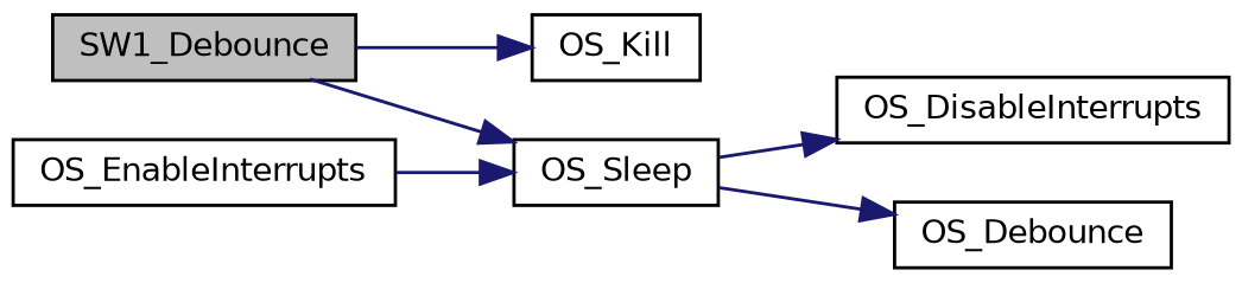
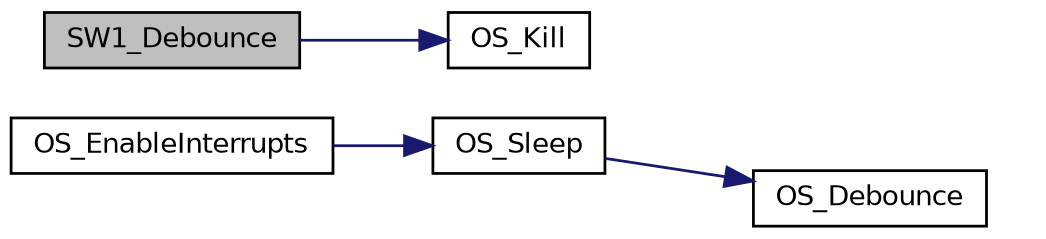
  digraph {
    rankdir=LR
    node [color=black fillcolor=white fontname=Helvetica fontsize=10 shape=record style=filled]
    edge [color=midnightblue fontname=Helvetica fontsize=10 labelfontname=Helvetica labelfontsize=10 style=solid]
    n1 [fillcolor=grey75 fontcolor=black height=0.2 label=SW1_Debounce width=0.4]
    n2 [height=0.2 label=OS_Kill width=0.4]
    n3 [height=0.2 label=OS_Sleep width=0.4]
-   n4 [height=0.2 label=OS_DisableInterrupts width=0.4]
    n5 [height=0.2 label=OS_Debounce width=0.4]
    n6 [height=0.2 label=OS_EnableInterrupts width=0.4]
    n1 -> n2
-   n1 -> n3
-   n3 -> n4
    n3 -> n5
    n6 -> n3
  }
